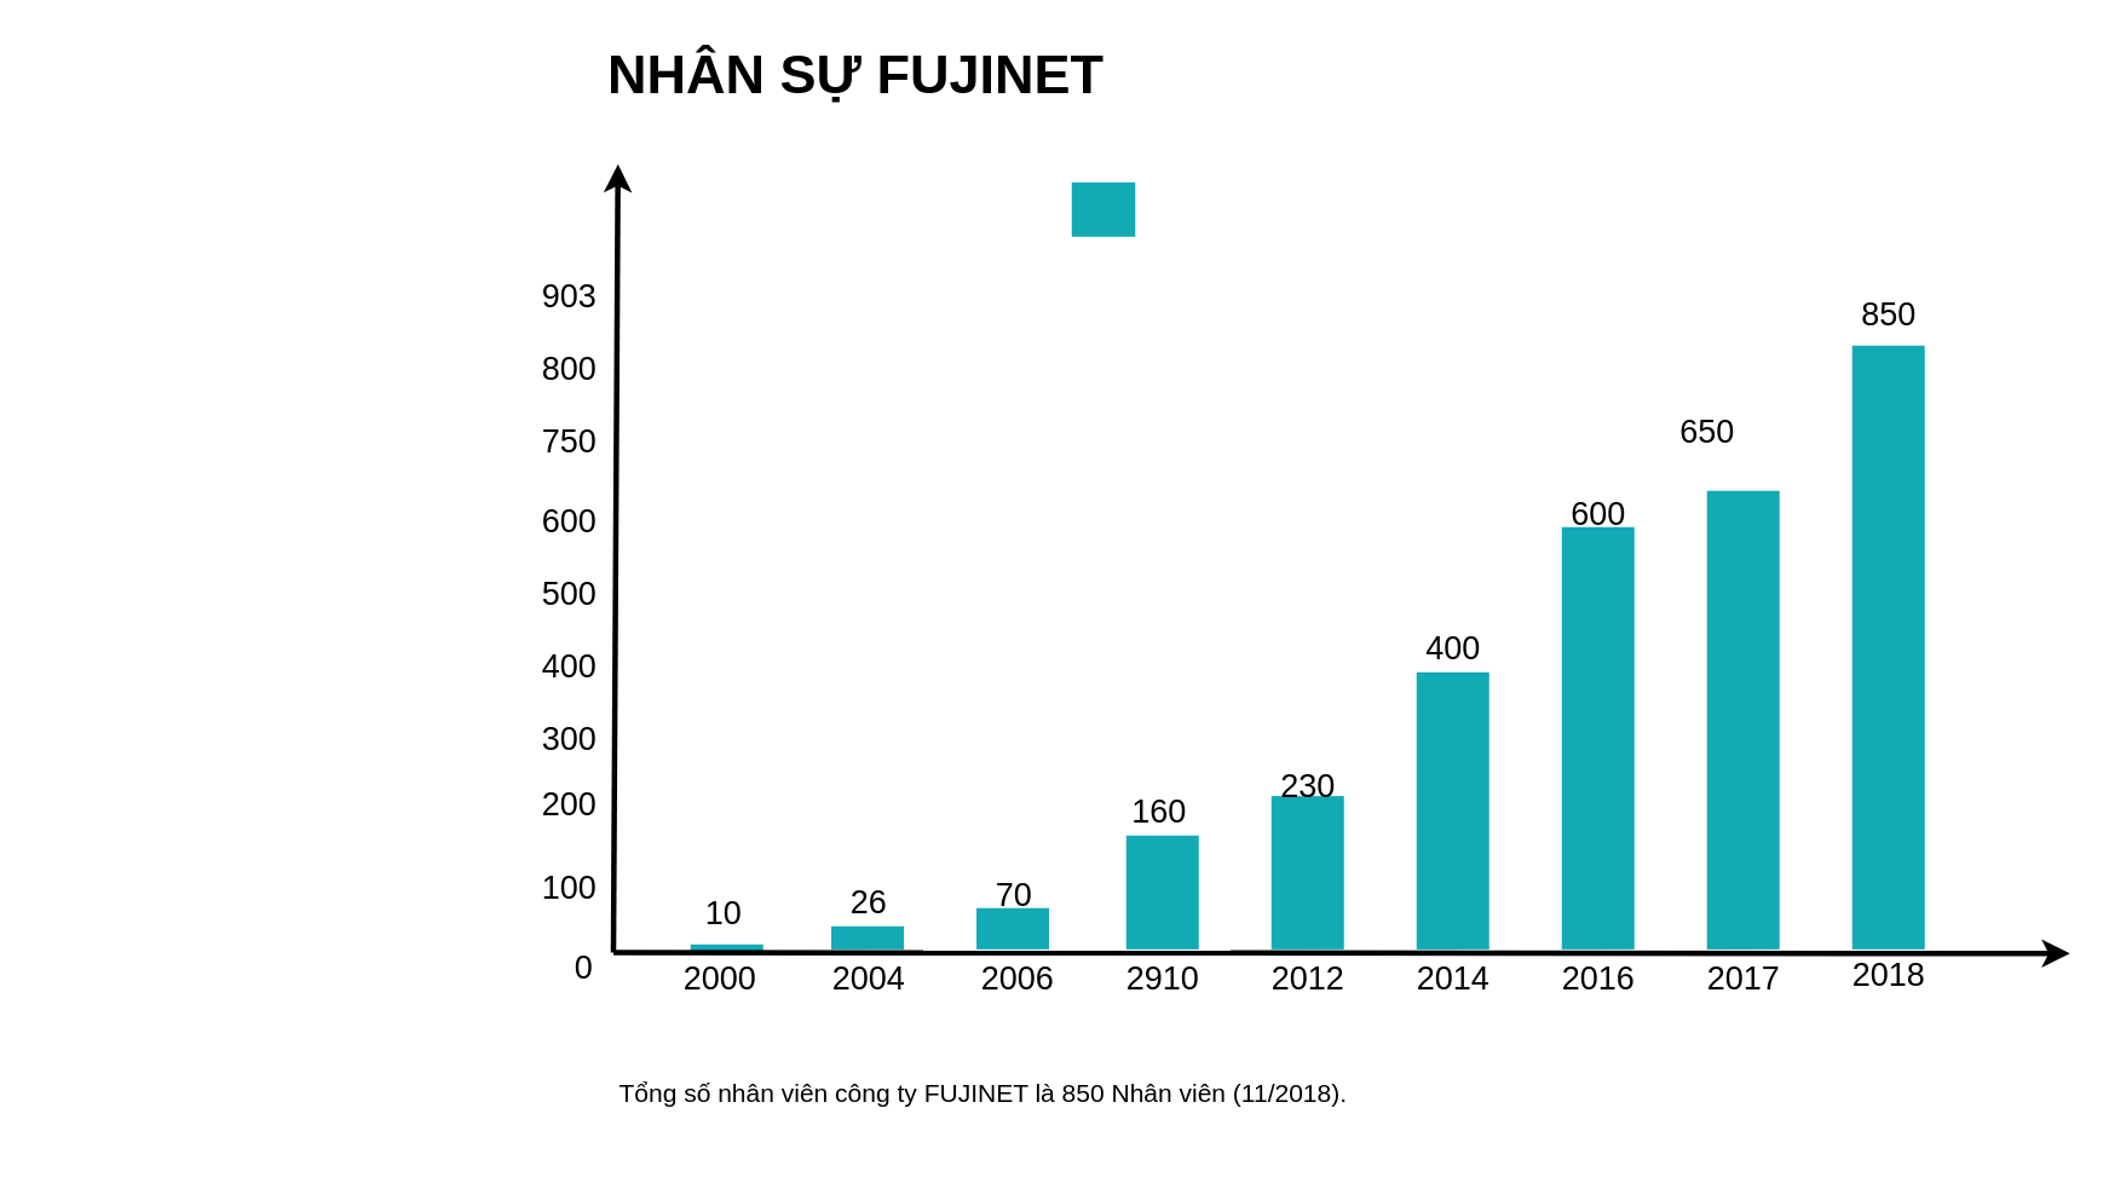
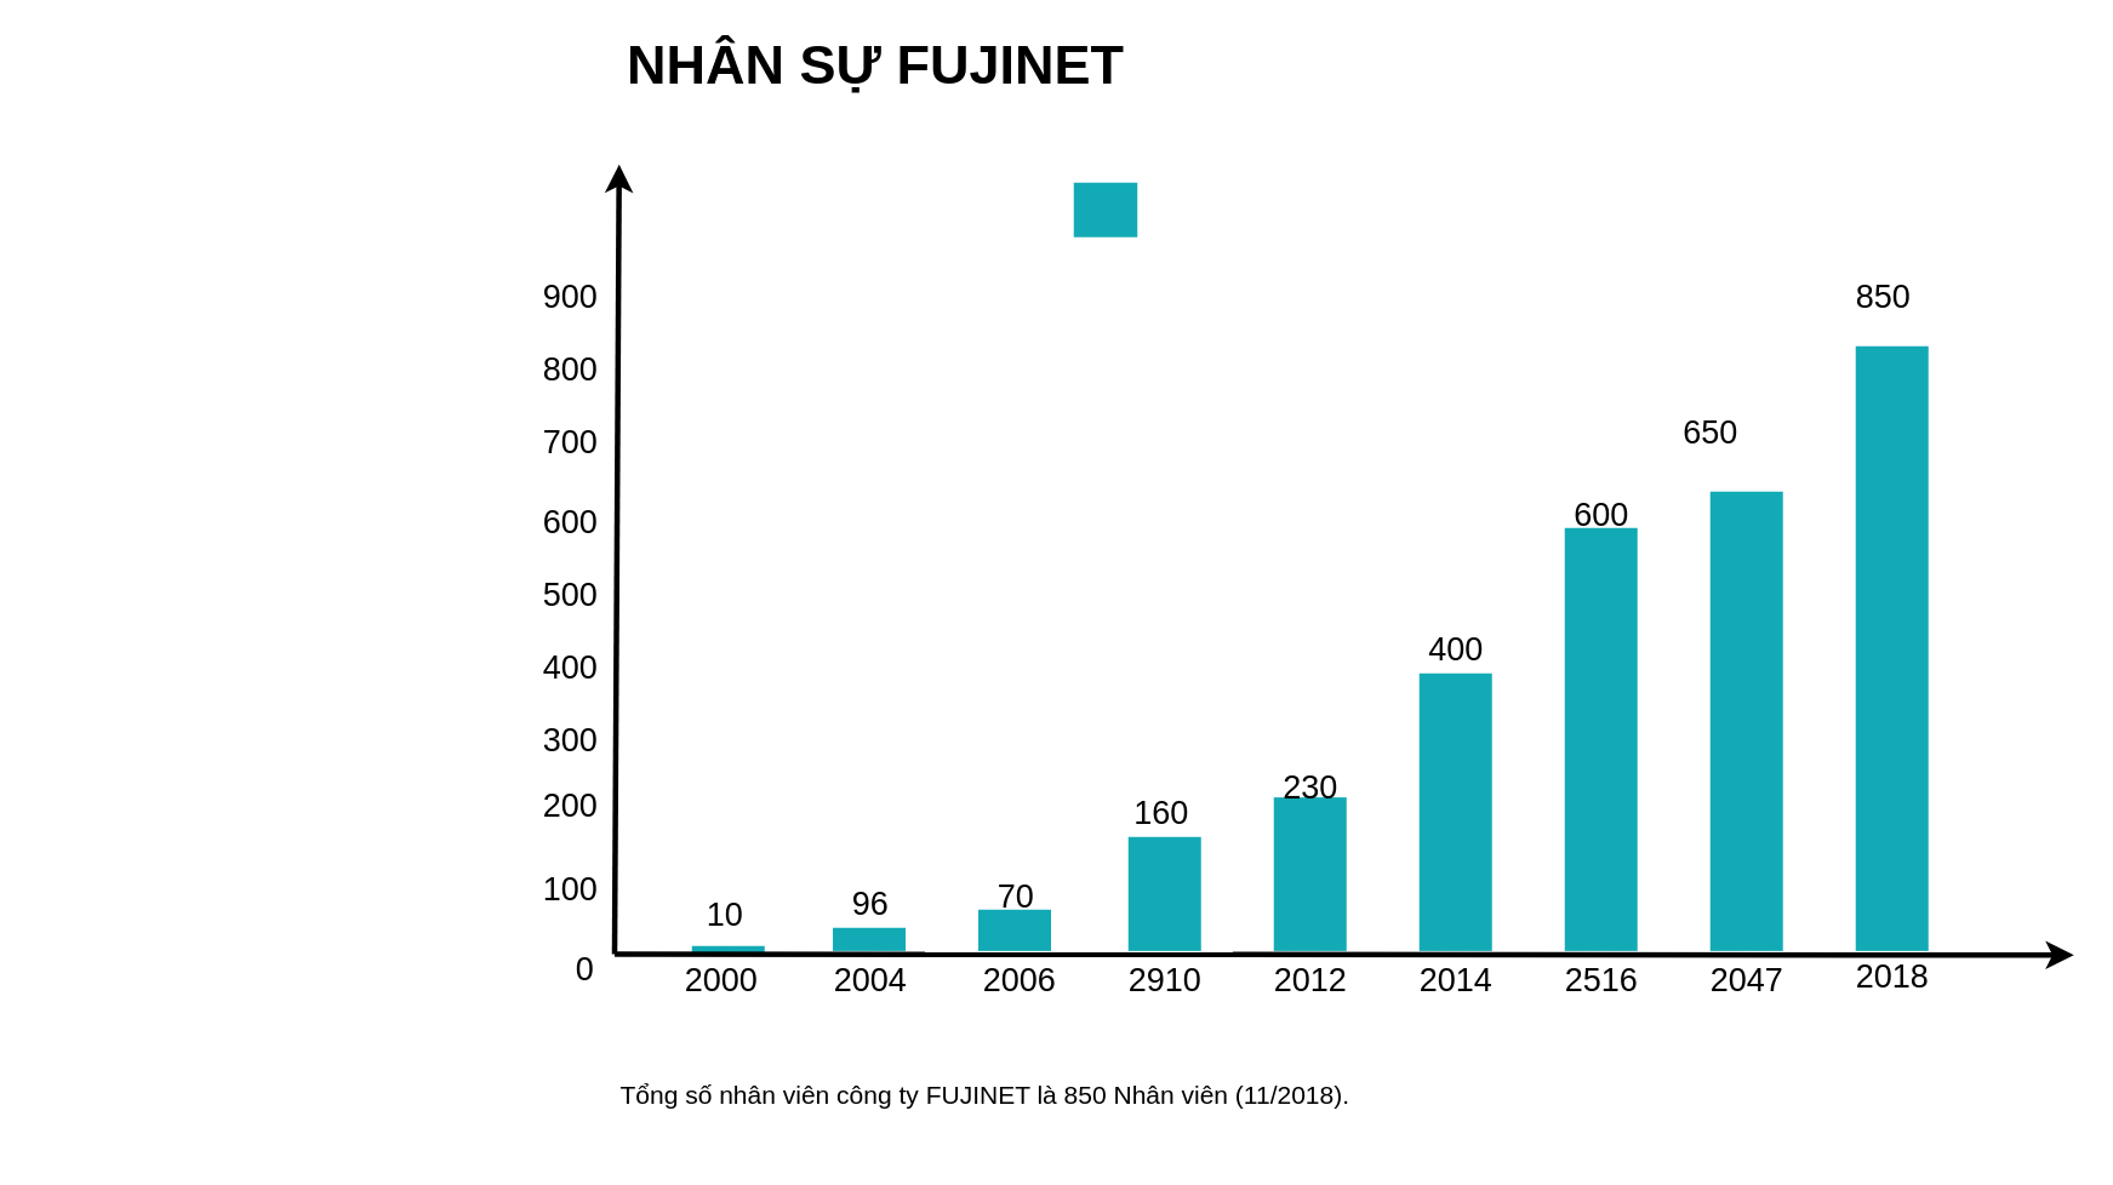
  <mxCell id="0" />
  <mxCell id="1" parent="0" />
  <mxCell id="2" value="" style="whiteSpace=wrap;fillColor=#12AAB5;gradientColor=none;gradientDirection=east;strokeColor=none;html=1;fontColor=#23445d;" parent="1" vertex="1"><mxGeometry x="380" y="520" width="40" height="4.5" as="geometry" /></mxCell>
  <mxCell id="3" value="" style="edgeStyle=none;html=1;fontColor=#000000;strokeWidth=3;strokeColor=#000000;" parent="1" edge="1"><mxGeometry width="100" height="100" relative="1" as="geometry"><mxPoint x="337.5" y="524.5" as="sourcePoint" /><mxPoint x="340" y="90" as="targetPoint" /></mxGeometry></mxCell>
  <mxCell id="4" value="" style="edgeStyle=none;html=1;fontColor=#000000;strokeWidth=3;strokeColor=#000000;" parent="1" edge="1"><mxGeometry width="100" height="100" relative="1" as="geometry"><mxPoint x="337.5" y="524.5" as="sourcePoint" /><mxPoint x="1140" y="525" as="targetPoint" /></mxGeometry></mxCell>
  <mxCell id="5" value="2000" style="text;spacingTop=-5;align=center;verticalAlign=middle;fontStyle=0;html=1;fontSize=18;points=[];strokeColor=none;" parent="1" vertex="1"><mxGeometry x="335.5" y="526.5" width="120" height="30" as="geometry" /></mxCell>
- <mxCell id="6" value="26" style="text;spacingTop=-5;align=center;verticalAlign=middle;fontStyle=0;html=1;fontSize=18;points=[];strokeColor=none;" parent="1" vertex="1"><mxGeometry x="417.5" y="484.5" width="120" height="30" as="geometry" /></mxCell>
+ <mxCell id="6" value="96" style="text;spacingTop=-5;align=center;verticalAlign=middle;fontStyle=0;html=1;fontSize=18;points=[];strokeColor=none;" parent="1" vertex="1"><mxGeometry x="417.5" y="484.5" width="120" height="30" as="geometry" /></mxCell>
  <mxCell id="7" value="2910" style="text;spacingTop=-5;align=center;verticalAlign=middle;fontStyle=0;html=1;fontSize=18;points=[];strokeColor=none;" parent="1" vertex="1"><mxGeometry x="580" y="526.5" width="120" height="30" as="geometry" /></mxCell>
  <mxCell id="8" value="" style="whiteSpace=wrap;fillColor=#12AAB5;gradientColor=none;gradientDirection=east;strokeColor=none;html=1;fontColor=#23445d;" parent="1" vertex="1"><mxGeometry x="590" y="100" width="35.0" height="30.0" as="geometry" /></mxCell>
  <mxCell id="9" value="400" style="text;spacingTop=-5;align=center;verticalAlign=middle;fontStyle=0;html=1;fontSize=18;points=[]" parent="1" vertex="1"><mxGeometry x="297.5" y="304.5" width="30" height="130.0" as="geometry" /></mxCell>
  <mxCell id="10" value="600" style="text;spacingTop=-5;align=center;verticalAlign=middle;fontStyle=0;html=1;fontSize=18;points=[]" parent="1" vertex="1"><mxGeometry x="297.5" y="224.5" width="30" height="130.0" as="geometry" /></mxCell>
- <mxCell id="11" value="&amp;nbsp; &amp;nbsp; &amp;nbsp; &amp;nbsp; &amp;nbsp; &amp;nbsp;NHÂN SỰ FUJINET" style="text;spacingTop=-5;align=center;verticalAlign=middle;fontSize=30;fontStyle=1;html=1;points=[]" parent="1" vertex="1"><mxGeometry x="20" y="20" width="810" height="45" as="geometry" /></mxCell>
+ <mxCell id="11" value="&amp;nbsp; &amp;nbsp; &amp;nbsp; &amp;nbsp; &amp;nbsp; &amp;nbsp;NHÂN SỰ FUJINET" style="text;spacingTop=-5;align=center;verticalAlign=middle;fontSize=30;fontStyle=1;html=1;points=[]" parent="1" vertex="1"><mxGeometry x="30" y="15" width="810" height="45" as="geometry" /></mxCell>
  <mxCell id="12" value="2018" style="text;spacingTop=-5;align=center;verticalAlign=middle;fontStyle=0;html=1;fontSize=18;points=[];strokeColor=none;" parent="1" vertex="1"><mxGeometry x="980" y="524.5" width="120" height="30" as="geometry" /></mxCell>
  <mxCell id="13" value="0" style="text;spacingTop=-5;align=center;verticalAlign=middle;fontStyle=0;html=1;fontSize=18;points=[]" vertex="1" parent="1"><mxGeometry x="305.5" y="470" width="30" height="130.0" as="geometry" /></mxCell>
  <mxCell id="14" value="100" style="text;spacingTop=-5;align=center;verticalAlign=middle;fontStyle=0;html=1;fontSize=18;points=[]" vertex="1" parent="1"><mxGeometry x="297.5" y="426.5" width="30" height="130.0" as="geometry" /></mxCell>
  <mxCell id="15" value="300" style="text;spacingTop=-5;align=center;verticalAlign=middle;fontStyle=0;html=1;fontSize=18;points=[]" vertex="1" parent="1"><mxGeometry x="297.5" y="344.5" width="30" height="130.0" as="geometry" /></mxCell>
  <mxCell id="16" value="200" style="text;spacingTop=-5;align=center;verticalAlign=middle;fontStyle=0;html=1;fontSize=18;points=[]" vertex="1" parent="1"><mxGeometry x="297.5" y="380" width="30" height="130.0" as="geometry" /></mxCell>
- <mxCell id="17" value="750" style="text;spacingTop=-5;align=center;verticalAlign=middle;fontStyle=0;html=1;fontSize=18;points=[]" vertex="1" parent="1"><mxGeometry x="297.5" y="180" width="30" height="130.0" as="geometry" /></mxCell>
+ <mxCell id="17" value="700" style="text;spacingTop=-5;align=center;verticalAlign=middle;fontStyle=0;html=1;fontSize=18;points=[]" vertex="1" parent="1"><mxGeometry x="297.5" y="180" width="30" height="130.0" as="geometry" /></mxCell>
  <mxCell id="18" value="500" style="text;spacingTop=-5;align=center;verticalAlign=middle;fontStyle=0;html=1;fontSize=18;points=[]" vertex="1" parent="1"><mxGeometry x="297.5" y="264.5" width="30" height="130.0" as="geometry" /></mxCell>
  <mxCell id="19" value="800" style="text;spacingTop=-5;align=center;verticalAlign=middle;fontStyle=0;html=1;fontSize=18;points=[]" vertex="1" parent="1"><mxGeometry x="297.5" y="140" width="30" height="130.0" as="geometry" /></mxCell>
- <mxCell id="20" value="903" style="text;spacingTop=-5;align=center;verticalAlign=middle;fontStyle=0;html=1;fontSize=18;points=[]" vertex="1" parent="1"><mxGeometry x="297.5" y="100" width="30" height="130.0" as="geometry" /></mxCell>
+ <mxCell id="20" value="900" style="text;spacingTop=-5;align=center;verticalAlign=middle;fontStyle=0;html=1;fontSize=18;points=[]" vertex="1" parent="1"><mxGeometry x="297.5" y="100" width="30" height="130.0" as="geometry" /></mxCell>
  <mxCell id="21" value="" style="whiteSpace=wrap;fillColor=#12AAB5;gradientColor=none;gradientDirection=east;strokeColor=none;html=1;fontColor=#23445d;" vertex="1" parent="1"><mxGeometry x="537.5" y="500" width="40" height="22.75" as="geometry" /></mxCell>
  <mxCell id="22" value="" style="whiteSpace=wrap;fillColor=#12AAB5;gradientColor=none;gradientDirection=east;strokeColor=none;html=1;fontColor=#23445d;" vertex="1" parent="1"><mxGeometry x="700" y="438.25" width="40" height="84.5" as="geometry" /></mxCell>
  <mxCell id="23" value="" style="whiteSpace=wrap;fillColor=#12AAB5;gradientColor=none;gradientDirection=east;strokeColor=none;html=1;fontColor=#23445d;" vertex="1" parent="1"><mxGeometry x="780" y="370" width="40" height="152.75" as="geometry" /></mxCell>
  <mxCell id="24" value="" style="whiteSpace=wrap;fillColor=#12AAB5;gradientColor=none;gradientDirection=east;strokeColor=none;html=1;fontColor=#23445d;" vertex="1" parent="1"><mxGeometry x="860" y="290" width="40" height="232.75" as="geometry" /></mxCell>
  <mxCell id="25" value="" style="whiteSpace=wrap;fillColor=#12AAB5;gradientColor=none;gradientDirection=east;strokeColor=none;html=1;fontColor=#23445d;" vertex="1" parent="1"><mxGeometry x="940" y="270" width="40" height="252.75" as="geometry" /></mxCell>
  <mxCell id="26" value="" style="whiteSpace=wrap;fillColor=#12AAB5;gradientColor=none;gradientDirection=east;strokeColor=none;html=1;fontColor=#23445d;" vertex="1" parent="1"><mxGeometry x="1020" y="190" width="40" height="332.75" as="geometry" /></mxCell>
  <mxCell id="27" value="" style="whiteSpace=wrap;fillColor=#12AAB5;gradientColor=none;gradientDirection=east;strokeColor=none;html=1;fontColor=#23445d;" vertex="1" parent="1"><mxGeometry x="620" y="460" width="40" height="62.75" as="geometry" /></mxCell>
  <mxCell id="28" value="" style="whiteSpace=wrap;fillColor=#12AAB5;gradientColor=none;gradientDirection=east;strokeColor=none;html=1;fontColor=#23445d;" vertex="1" parent="1"><mxGeometry x="457.5" y="510" width="40" height="12.75" as="geometry" /></mxCell>
  <mxCell id="29" value="10" style="text;spacingTop=-5;align=center;verticalAlign=middle;fontStyle=0;html=1;fontSize=18;points=[];strokeColor=none;" vertex="1" parent="1"><mxGeometry x="337.5" y="490" width="120" height="30" as="geometry" /></mxCell>
  <mxCell id="30" value="2004" style="text;spacingTop=-5;align=center;verticalAlign=middle;fontStyle=0;html=1;fontSize=18;points=[];strokeColor=none;" vertex="1" parent="1"><mxGeometry x="417.5" y="526.5" width="120" height="30" as="geometry" /></mxCell>
  <mxCell id="31" value="&amp;nbsp; &amp;nbsp; 2006" style="text;spacingTop=-5;align=center;verticalAlign=middle;fontStyle=0;html=1;fontSize=18;points=[];strokeColor=none;" vertex="1" parent="1"><mxGeometry x="490" y="526.5" width="120" height="30" as="geometry" /></mxCell>
  <mxCell id="32" value="70" style="text;spacingTop=-5;align=center;verticalAlign=middle;fontStyle=0;html=1;fontSize=18;points=[];strokeColor=none;" vertex="1" parent="1"><mxGeometry x="497.5" y="480" width="120" height="30" as="geometry" /></mxCell>
  <mxCell id="33" value="160" style="text;spacingTop=-5;align=center;verticalAlign=middle;fontStyle=0;html=1;fontSize=18;points=[];strokeColor=none;" vertex="1" parent="1"><mxGeometry x="577.5" y="434.5" width="120" height="30" as="geometry" /></mxCell>
  <mxCell id="34" value="2012" style="text;spacingTop=-5;align=center;verticalAlign=middle;fontStyle=0;html=1;fontSize=18;points=[];strokeColor=none;" vertex="1" parent="1"><mxGeometry x="660" y="526.5" width="120" height="30" as="geometry" /></mxCell>
  <mxCell id="35" value="230" style="text;spacingTop=-5;align=center;verticalAlign=middle;fontStyle=0;html=1;fontSize=18;points=[];strokeColor=none;" vertex="1" parent="1"><mxGeometry x="660" y="420" width="120" height="30" as="geometry" /></mxCell>
  <mxCell id="36" value="2014" style="text;spacingTop=-5;align=center;verticalAlign=middle;fontStyle=0;html=1;fontSize=18;points=[];strokeColor=none;" vertex="1" parent="1"><mxGeometry x="740" y="526.5" width="120" height="30" as="geometry" /></mxCell>
  <mxCell id="37" value="400" style="text;spacingTop=-5;align=center;verticalAlign=middle;fontStyle=0;html=1;fontSize=18;points=[];strokeColor=none;" vertex="1" parent="1"><mxGeometry x="740" y="344.5" width="120" height="30" as="geometry" /></mxCell>
- <mxCell id="38" value="2016" style="text;spacingTop=-5;align=center;verticalAlign=middle;fontStyle=0;html=1;fontSize=18;points=[];strokeColor=none;" vertex="1" parent="1"><mxGeometry x="820" y="526.5" width="120" height="30" as="geometry" /></mxCell>
+ <mxCell id="38" value="2516" style="text;spacingTop=-5;align=center;verticalAlign=middle;fontStyle=0;html=1;fontSize=18;points=[];strokeColor=none;" vertex="1" parent="1"><mxGeometry x="820" y="526.5" width="120" height="30" as="geometry" /></mxCell>
  <mxCell id="39" value="600" style="text;spacingTop=-5;align=center;verticalAlign=middle;fontStyle=0;html=1;fontSize=18;points=[];strokeColor=none;" vertex="1" parent="1"><mxGeometry x="820" y="270" width="120" height="30" as="geometry" /></mxCell>
- <mxCell id="40" value="2017" style="text;spacingTop=-5;align=center;verticalAlign=middle;fontStyle=0;html=1;fontSize=18;points=[];strokeColor=none;" vertex="1" parent="1"><mxGeometry x="900" y="526.5" width="120" height="30" as="geometry" /></mxCell>
+ <mxCell id="40" value="2047" style="text;spacingTop=-5;align=center;verticalAlign=middle;fontStyle=0;html=1;fontSize=18;points=[];strokeColor=none;" vertex="1" parent="1"><mxGeometry x="900" y="526.5" width="120" height="30" as="geometry" /></mxCell>
  <mxCell id="41" value="650" style="text;spacingTop=-5;align=center;verticalAlign=middle;fontStyle=0;html=1;fontSize=18;points=[];strokeColor=none;" vertex="1" parent="1"><mxGeometry x="880" y="225" width="120" height="30" as="geometry" /></mxCell>
- <mxCell id="42" value="850" style="text;spacingTop=-5;align=center;verticalAlign=middle;fontStyle=0;html=1;fontSize=18;points=[];strokeColor=none;" vertex="1" parent="1"><mxGeometry x="980" y="160" width="120" height="30" as="geometry" /></mxCell>
+ <mxCell id="42" value="850" style="text;spacingTop=-5;align=center;verticalAlign=middle;fontStyle=0;html=1;fontSize=18;points=[];strokeColor=none;" vertex="1" parent="1"><mxGeometry x="975" y="150" width="120" height="30" as="geometry" /></mxCell>
  <mxCell id="43" value="&lt;p style=&quot;box-sizing: border-box ; line-height: 1.5em ; margin: 0px ; padding: 0px ; font-family: &amp;#34;arial&amp;#34; , , &amp;#34;meiryo&amp;#34; , &amp;#34;ヒラギノ角ゴ pro w3&amp;#34; , &amp;#34;hiragino kaku gothic pro&amp;#34; , &amp;#34;ｍｓ ｐゴシック&amp;#34; , sans-serif ; font-size: 14px ; text-align: justify ; background-color: rgb(255 , 255 , 255)&quot;&gt;Tổng số nhân viên công ty FUJINET là 850 Nhân viên (11/2018).&lt;/p&gt;&lt;div&gt;&lt;br&gt;&lt;/div&gt;" style="text;spacingTop=-5;align=center;verticalAlign=middle;fontStyle=0;html=1;fontSize=18;points=[];strokeColor=none;" vertex="1" parent="1"><mxGeometry x="110" y="600" width="862.5" height="30" as="geometry" /></mxCell>
